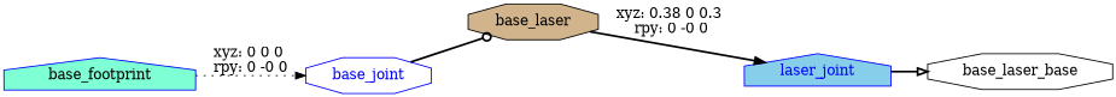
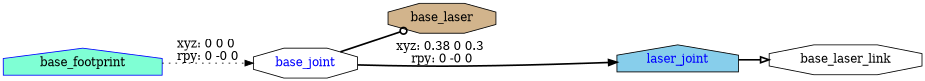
  digraph {
    rankdir=LR
    node [color=blue fillcolor=white shape=octagon style=filled]
    edge [arrowhead=normal style=bold]
    n1 [fillcolor=aquamarine label=base_footprint shape=house]
-   base_joint [fontcolor=blue]
+   base_joint [color=black fontcolor=blue]
    n3 [fillcolor=tan label=base_laser color=""]
-   laser_joint [fillcolor=skyblue fontcolor=blue shape=house]
-   n5 [label=base_laser_base color=""]
+   laser_joint [color=black fillcolor=skyblue fontcolor=blue shape=house]
+   n5 [label=base_laser_link color=""]
    n1 -> base_joint [label="xyz: 0 0 0 \nrpy: 0 -0 0" style=dotted]
    base_joint -> n3 [arrowhead=odot]
-   n3 -> laser_joint [label="xyz: 0.38 0 0.3 \nrpy: 0 -0 0"]
+   base_joint -> laser_joint [label="xyz: 0.38 0 0.3 \nrpy: 0 -0 0"]
    laser_joint -> n5 [arrowhead=onormal]
  }
